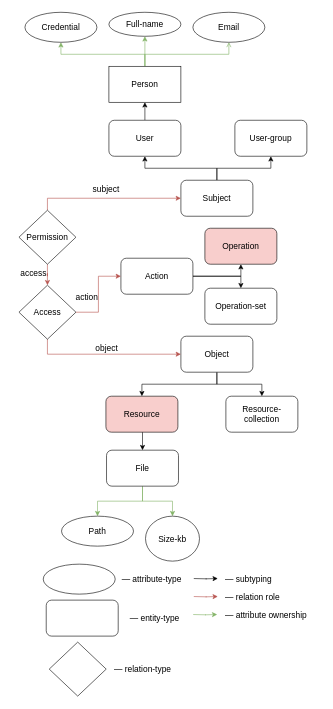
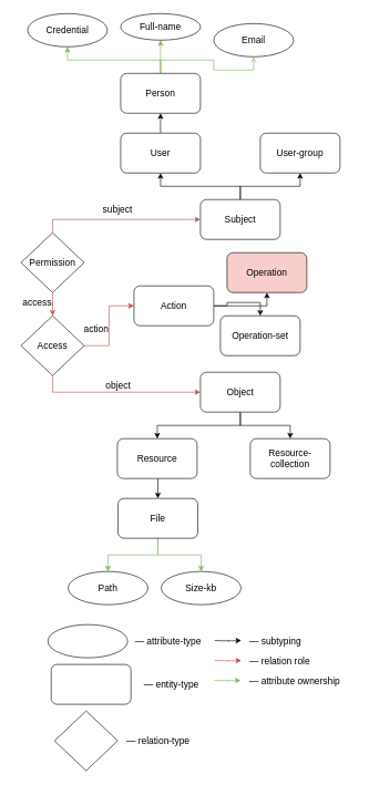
  <mxCell id="0" />
  <mxCell id="1" parent="0" />
  <mxCell id="2" style="edgeStyle=orthogonalEdgeStyle;rounded=0;orthogonalLoop=1;jettySize=auto;html=1;exitX=0.5;exitY=1;exitDx=0;exitDy=0;entryX=0.5;entryY=0;entryDx=0;entryDy=0;fontSize=14;" parent="1" source="4" target="6" edge="1"><mxGeometry relative="1" as="geometry" /></mxCell>
  <mxCell id="3" style="edgeStyle=orthogonalEdgeStyle;rounded=0;orthogonalLoop=1;jettySize=auto;html=1;exitX=0.5;exitY=1;exitDx=0;exitDy=0;fontSize=14;" parent="1" source="4" target="7" edge="1"><mxGeometry relative="1" as="geometry" /></mxCell>
  <mxCell id="4" value="&lt;font style=&quot;font-size: 14px;&quot;&gt;Object&lt;/font&gt;" style="rounded=1;whiteSpace=wrap;html=1;" parent="1" vertex="1"><mxGeometry x="301" y="560" width="120" height="60" as="geometry" /></mxCell>
  <mxCell id="5" style="edgeStyle=orthogonalEdgeStyle;rounded=0;orthogonalLoop=1;jettySize=auto;html=1;exitX=0.5;exitY=1;exitDx=0;exitDy=0;entryX=0.5;entryY=0;entryDx=0;entryDy=0;fontSize=14;" parent="1" source="6" target="10" edge="1"><mxGeometry relative="1" as="geometry" /></mxCell>
- <mxCell id="6" value="&lt;font style=&quot;font-size: 14px;&quot;&gt;Resource&lt;br&gt;&lt;/font&gt;" style="rounded=1;whiteSpace=wrap;html=1;fillColor=#f8cecc;" parent="1" vertex="1"><mxGeometry x="176" y="660" width="120" height="60" as="geometry" /></mxCell>
+ <mxCell id="6" value="&lt;font style=&quot;font-size: 14px;&quot;&gt;Resource&lt;br&gt;&lt;/font&gt;" style="rounded=1;whiteSpace=wrap;html=1;" parent="1" vertex="1"><mxGeometry x="176" y="660" width="120" height="60" as="geometry" /></mxCell>
  <mxCell id="7" value="&lt;font style=&quot;font-size: 14px;&quot;&gt;Resource- collection&lt;br&gt;&lt;/font&gt;" style="rounded=1;whiteSpace=wrap;html=1;" parent="1" vertex="1"><mxGeometry x="376" y="660" width="120" height="60" as="geometry" /></mxCell>
  <mxCell id="8" style="edgeStyle=orthogonalEdgeStyle;rounded=0;orthogonalLoop=1;jettySize=auto;html=1;exitX=0.5;exitY=1;exitDx=0;exitDy=0;fontSize=14;fillColor=#d5e8d4;strokeColor=#82b366;" parent="1" source="10" target="35" edge="1"><mxGeometry relative="1" as="geometry" /></mxCell>
  <mxCell id="9" style="edgeStyle=orthogonalEdgeStyle;rounded=0;orthogonalLoop=1;jettySize=auto;html=1;exitX=0.5;exitY=1;exitDx=0;exitDy=0;entryX=0.5;entryY=0;entryDx=0;entryDy=0;fontSize=14;fillColor=#d5e8d4;strokeColor=#82b366;" parent="1" source="10" target="36" edge="1"><mxGeometry relative="1" as="geometry" /></mxCell>
  <mxCell id="10" value="&lt;font style=&quot;font-size: 14px;&quot;&gt;File&lt;br&gt;&lt;/font&gt;" style="rounded=1;whiteSpace=wrap;html=1;" parent="1" vertex="1"><mxGeometry x="177" y="750" width="120" height="60" as="geometry" /></mxCell>
  <mxCell id="11" style="edgeStyle=orthogonalEdgeStyle;rounded=0;orthogonalLoop=1;jettySize=auto;html=1;exitX=0.5;exitY=0;exitDx=0;exitDy=0;entryX=0.5;entryY=1;entryDx=0;entryDy=0;fontSize=14;" parent="1" source="13" target="15" edge="1"><mxGeometry relative="1" as="geometry" /></mxCell>
  <mxCell id="12" style="edgeStyle=orthogonalEdgeStyle;rounded=0;orthogonalLoop=1;jettySize=auto;html=1;exitX=0.5;exitY=0;exitDx=0;exitDy=0;entryX=0.5;entryY=1;entryDx=0;entryDy=0;fontSize=14;" parent="1" source="13" target="16" edge="1"><mxGeometry relative="1" as="geometry" /></mxCell>
  <mxCell id="13" value="&lt;font style=&quot;font-size: 14px;&quot;&gt;Subject&lt;/font&gt;" style="rounded=1;whiteSpace=wrap;html=1;direction=east;flipV=0;" parent="1" vertex="1"><mxGeometry x="301" y="300" width="120" height="60" as="geometry" /></mxCell>
  <mxCell id="14" style="edgeStyle=orthogonalEdgeStyle;rounded=0;orthogonalLoop=1;jettySize=auto;html=1;exitX=0.5;exitY=0;exitDx=0;exitDy=0;entryX=0.5;entryY=1;entryDx=0;entryDy=0;fontSize=14;" parent="1" source="15" target="20" edge="1"><mxGeometry relative="1" as="geometry" /></mxCell>
  <mxCell id="15" value="&lt;font style=&quot;font-size: 14px;&quot;&gt;User&lt;br&gt;&lt;/font&gt;" style="rounded=1;whiteSpace=wrap;html=1;direction=east;flipV=0;" parent="1" vertex="1"><mxGeometry x="181" y="200" width="120" height="60" as="geometry" /></mxCell>
  <mxCell id="16" value="&lt;font style=&quot;font-size: 14px;&quot;&gt;User-group&lt;br&gt;&lt;/font&gt;" style="rounded=1;whiteSpace=wrap;html=1;direction=east;flipV=0;" parent="1" vertex="1"><mxGeometry x="391" y="200" width="120" height="60" as="geometry" /></mxCell>
  <mxCell id="17" style="edgeStyle=orthogonalEdgeStyle;rounded=0;orthogonalLoop=1;jettySize=auto;html=1;exitX=0.5;exitY=0;exitDx=0;exitDy=0;entryX=0.5;entryY=1;entryDx=0;entryDy=0;fontSize=14;fillColor=#d5e8d4;strokeColor=#82b366;" parent="1" source="20" target="33" edge="1"><mxGeometry relative="1" as="geometry" /></mxCell>
  <mxCell id="18" style="edgeStyle=orthogonalEdgeStyle;rounded=0;orthogonalLoop=1;jettySize=auto;html=1;exitX=0.5;exitY=0;exitDx=0;exitDy=0;entryX=0.5;entryY=1;entryDx=0;entryDy=0;fontSize=14;fillColor=#d5e8d4;strokeColor=#82b366;" parent="1" source="20" target="32" edge="1"><mxGeometry relative="1" as="geometry" /></mxCell>
  <mxCell id="19" style="edgeStyle=orthogonalEdgeStyle;rounded=0;orthogonalLoop=1;jettySize=auto;html=1;exitX=0.5;exitY=0;exitDx=0;exitDy=0;entryX=0.5;entryY=1;entryDx=0;entryDy=0;fontSize=14;fillColor=#d5e8d4;strokeColor=#82b366;endArrow=open;" parent="1" source="20" target="34" edge="1"><mxGeometry relative="1" as="geometry" /></mxCell>
- <mxCell id="20" value="&lt;font style=&quot;font-size: 14px;&quot;&gt;Person&lt;br&gt;&lt;/font&gt;" style="whiteSpace=wrap;html=1;direction=east;flipV=0;rounded=0;" parent="1" vertex="1"><mxGeometry x="181" y="110" width="120" height="60" as="geometry" /></mxCell>
+ <mxCell id="20" value="&lt;font style=&quot;font-size: 14px;&quot;&gt;Person&lt;br&gt;&lt;/font&gt;" style="rounded=1;whiteSpace=wrap;html=1;direction=east;flipV=0;" parent="1" vertex="1"><mxGeometry x="181" y="110" width="120" height="60" as="geometry" /></mxCell>
  <mxCell id="21" style="edgeStyle=orthogonalEdgeStyle;rounded=0;orthogonalLoop=1;jettySize=auto;html=1;exitX=1;exitY=0.5;exitDx=0;exitDy=0;entryX=0.5;entryY=1;entryDx=0;entryDy=0;fontSize=14;" parent="1" source="23" target="24" edge="1"><mxGeometry relative="1" as="geometry" /></mxCell>
  <mxCell id="22" style="edgeStyle=orthogonalEdgeStyle;rounded=0;orthogonalLoop=1;jettySize=auto;html=1;exitX=1;exitY=0.5;exitDx=0;exitDy=0;entryX=0.5;entryY=0;entryDx=0;entryDy=0;fontSize=14;" parent="1" source="23" target="25" edge="1"><mxGeometry relative="1" as="geometry" /></mxCell>
  <mxCell id="23" value="&lt;font style=&quot;font-size: 14px;&quot;&gt;Action&lt;/font&gt;" style="rounded=1;whiteSpace=wrap;html=1;" parent="1" vertex="1"><mxGeometry x="201" y="430" width="120" height="60" as="geometry" /></mxCell>
  <mxCell id="24" value="&lt;font style=&quot;font-size: 14px;&quot;&gt;Operation&lt;/font&gt;" style="rounded=1;whiteSpace=wrap;html=1;fillColor=#f8cecc;" parent="1" vertex="1"><mxGeometry x="341" y="380" width="120" height="60" as="geometry" /></mxCell>
- <mxCell id="25" value="&lt;font style=&quot;font-size: 14px;&quot;&gt;Operation-set&lt;/font&gt;" style="rounded=1;whiteSpace=wrap;html=1;" parent="1" vertex="1"><mxGeometry x="341" y="480" width="120" height="60" as="geometry" /></mxCell>
+ <mxCell id="25" value="&lt;font style=&quot;font-size: 14px;&quot;&gt;Operation-set&lt;/font&gt;" style="rounded=1;whiteSpace=wrap;html=1;" parent="1" vertex="1"><mxGeometry x="331" y="475" width="120" height="60" as="geometry" /></mxCell>
  <mxCell id="26" style="edgeStyle=orthogonalEdgeStyle;rounded=0;orthogonalLoop=1;jettySize=auto;html=1;exitX=0.5;exitY=0;exitDx=0;exitDy=0;fontSize=14;fillColor=#f8cecc;strokeColor=#b85450;" parent="1" source="28" target="13" edge="1"><mxGeometry relative="1" as="geometry" /></mxCell>
  <mxCell id="27" style="edgeStyle=orthogonalEdgeStyle;rounded=0;orthogonalLoop=1;jettySize=auto;html=1;exitX=0.5;exitY=1;exitDx=0;exitDy=0;fontSize=14;fillColor=#f8cecc;strokeColor=#b85450;" parent="1" source="28" target="31" edge="1"><mxGeometry relative="1" as="geometry" /></mxCell>
  <mxCell id="28" value="Permission" style="rhombus;whiteSpace=wrap;html=1;fontSize=14;" parent="1" vertex="1"><mxGeometry x="31" y="350" width="95" height="90" as="geometry" /></mxCell>
  <mxCell id="29" style="edgeStyle=orthogonalEdgeStyle;rounded=0;orthogonalLoop=1;jettySize=auto;html=1;exitX=0.5;exitY=1;exitDx=0;exitDy=0;entryX=0;entryY=0.5;entryDx=0;entryDy=0;fontSize=14;fillColor=#f8cecc;strokeColor=#b85450;" parent="1" source="31" target="4" edge="1"><mxGeometry relative="1" as="geometry" /></mxCell>
  <mxCell id="30" style="edgeStyle=orthogonalEdgeStyle;rounded=0;orthogonalLoop=1;jettySize=auto;html=1;exitX=1;exitY=0.5;exitDx=0;exitDy=0;entryX=0;entryY=0.5;entryDx=0;entryDy=0;fontSize=14;fillColor=#f8cecc;strokeColor=#b85450;" parent="1" source="31" target="23" edge="1"><mxGeometry relative="1" as="geometry" /></mxCell>
  <mxCell id="31" value="Access" style="rhombus;whiteSpace=wrap;html=1;fontSize=14;" parent="1" vertex="1"><mxGeometry x="31" y="475" width="95" height="90" as="geometry" /></mxCell>
  <mxCell id="32" value="Credential" style="ellipse;whiteSpace=wrap;html=1;fontSize=14;" parent="1" vertex="1"><mxGeometry x="41" y="20" width="120" height="50" as="geometry" /></mxCell>
  <mxCell id="33" value="Full-name" style="ellipse;whiteSpace=wrap;html=1;fontSize=14;" parent="1" vertex="1"><mxGeometry x="181" y="20" width="120" height="40" as="geometry" /></mxCell>
- <mxCell id="34" value="Email" style="ellipse;whiteSpace=wrap;html=1;fontSize=14;" parent="1" vertex="1"><mxGeometry x="321" y="20" width="120" height="50" as="geometry" /></mxCell>
+ <mxCell id="34" value="Email" style="ellipse;whiteSpace=wrap;html=1;fontSize=14;" parent="1" vertex="1"><mxGeometry x="321" y="35" width="120" height="50" as="geometry" /></mxCell>
  <mxCell id="35" value="Path" style="ellipse;whiteSpace=wrap;html=1;fontSize=14;" parent="1" vertex="1"><mxGeometry x="102" y="860" width="120" height="50" as="geometry" /></mxCell>
- <mxCell id="36" value="Size-kb" style="ellipse;whiteSpace=wrap;html=1;fontSize=14;" parent="1" vertex="1"><mxGeometry x="242" y="860" width="90" height="75" as="geometry" /></mxCell>
+ <mxCell id="36" value="Size-kb" style="ellipse;whiteSpace=wrap;html=1;fontSize=14;" parent="1" vertex="1"><mxGeometry x="242" y="860" width="120" height="50" as="geometry" /></mxCell>
  <mxCell id="37" value="&amp;nbsp;" style="ellipse;whiteSpace=wrap;html=1;fontSize=14;" parent="1" vertex="1"><mxGeometry x="71.5" y="940" width="120" height="50" as="geometry" /></mxCell>
  <mxCell id="38" value="— attribute-type" style="text;html=1;align=center;verticalAlign=middle;resizable=0;points=[];autosize=1;strokeColor=none;fillColor=none;fontSize=14;" parent="1" vertex="1"><mxGeometry x="191.5" y="950" width="120" height="30" as="geometry" /></mxCell>
  <mxCell id="39" value="— entity-type" style="text;html=1;align=center;verticalAlign=middle;resizable=0;points=[];autosize=1;strokeColor=none;fillColor=none;fontSize=14;" parent="1" vertex="1"><mxGeometry x="201.5" y="1015" width="110" height="30" as="geometry" /></mxCell>
  <mxCell id="40" value="— relation-type" style="text;html=1;align=center;verticalAlign=middle;resizable=0;points=[];autosize=1;strokeColor=none;fillColor=none;fontSize=14;" parent="1" vertex="1"><mxGeometry x="176.5" y="1100" width="120" height="30" as="geometry" /></mxCell>
  <mxCell id="41" value="&lt;font style=&quot;font-size: 14px;&quot;&gt;&amp;nbsp;&lt;br&gt;&lt;/font&gt;" style="rounded=1;whiteSpace=wrap;html=1;" parent="1" vertex="1"><mxGeometry x="76.5" y="1000" width="120" height="60" as="geometry" /></mxCell>
  <mxCell id="42" value="&amp;nbsp;" style="rhombus;whiteSpace=wrap;html=1;fontSize=14;" parent="1" vertex="1"><mxGeometry x="81.5" y="1070" width="95" height="90" as="geometry" /></mxCell>
  <mxCell id="43" style="edgeStyle=orthogonalEdgeStyle;rounded=0;orthogonalLoop=1;jettySize=auto;html=1;fontSize=14;" parent="1" edge="1"><mxGeometry relative="1" as="geometry"><mxPoint x="322.5" y="964" as="sourcePoint" /><mxPoint x="362.5" y="964" as="targetPoint" /></mxGeometry></mxCell>
  <mxCell id="44" value="— subtyping" style="text;html=1;align=left;verticalAlign=middle;resizable=0;points=[];autosize=1;strokeColor=none;fillColor=none;fontSize=14;" parent="1" vertex="1"><mxGeometry x="372.5" y="950" width="100" height="30" as="geometry" /></mxCell>
  <mxCell id="45" style="edgeStyle=orthogonalEdgeStyle;rounded=0;orthogonalLoop=1;jettySize=auto;html=1;fontSize=14;fillColor=#f8cecc;strokeColor=#b85450;" parent="1" edge="1"><mxGeometry relative="1" as="geometry"><mxPoint x="322.5" y="994" as="sourcePoint" /><mxPoint x="362.5" y="994" as="targetPoint" /></mxGeometry></mxCell>
  <mxCell id="46" value="— relation role" style="text;html=1;align=left;verticalAlign=middle;resizable=0;points=[];autosize=1;strokeColor=none;fillColor=none;fontSize=14;" parent="1" vertex="1"><mxGeometry x="372.5" y="980" width="110" height="30" as="geometry" /></mxCell>
  <mxCell id="47" style="edgeStyle=orthogonalEdgeStyle;rounded=0;orthogonalLoop=1;jettySize=auto;html=1;fontSize=14;fillColor=#d5e8d4;strokeColor=#82b366;" parent="1" edge="1"><mxGeometry relative="1" as="geometry"><mxPoint x="321.5" y="1024" as="sourcePoint" /><mxPoint x="361.5" y="1024" as="targetPoint" /></mxGeometry></mxCell>
  <mxCell id="48" value="— attribute ownership" style="text;html=1;align=left;verticalAlign=middle;resizable=0;points=[];autosize=1;strokeColor=none;fillColor=none;fontSize=14;" parent="1" vertex="1"><mxGeometry x="372.5" y="1010" width="160" height="30" as="geometry" /></mxCell>
  <mxCell id="49" value="object" style="text;html=1;align=center;verticalAlign=middle;resizable=0;points=[];autosize=1;strokeColor=none;fillColor=none;fontSize=14;" parent="1" vertex="1"><mxGeometry x="147" y="565" width="60" height="30" as="geometry" /></mxCell>
  <mxCell id="50" value="action" style="text;html=1;align=center;verticalAlign=middle;resizable=0;points=[];autosize=1;strokeColor=none;fillColor=none;fontSize=14;" parent="1" vertex="1"><mxGeometry x="114" y="480" width="60" height="30" as="geometry" /></mxCell>
  <mxCell id="51" value="subject" style="text;html=1;align=center;verticalAlign=middle;resizable=0;points=[];autosize=1;strokeColor=none;fillColor=none;fontSize=14;" parent="1" vertex="1"><mxGeometry x="141" y="300" width="70" height="30" as="geometry" /></mxCell>
  <mxCell id="52" value="access" style="text;html=1;align=center;verticalAlign=middle;resizable=0;points=[];autosize=1;strokeColor=none;fillColor=none;fontSize=14;" parent="1" vertex="1"><mxGeometry x="20" y="440" width="70" height="30" as="geometry" /></mxCell>
